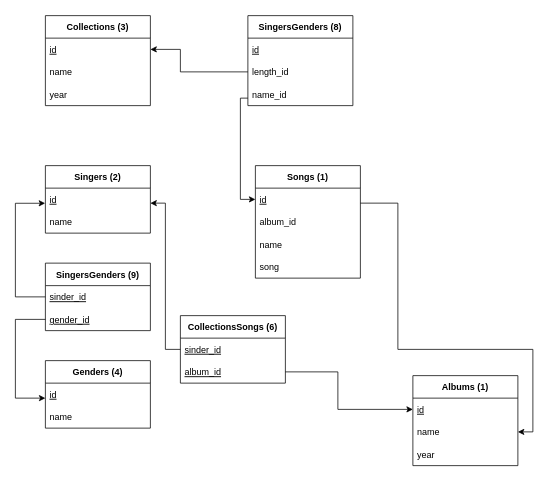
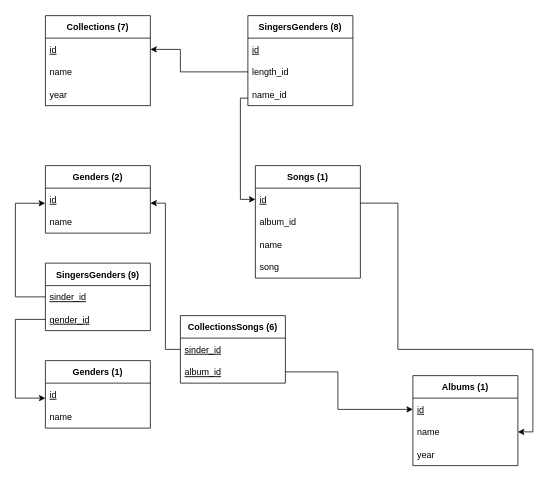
  <mxCell id="0" />
  <mxCell id="1" parent="0" />
  <mxCell id="2" value="Albums (1)" style="swimlane;fontStyle=1;childLayout=stackLayout;horizontal=1;startSize=30;horizontalStack=0;resizeParent=1;resizeParentMax=0;resizeLast=0;collapsible=1;marginBottom=0;" parent="1" vertex="1"><mxGeometry x="550" y="500" width="140" height="120" as="geometry"><mxRectangle x="340" y="240" width="80" height="30" as="alternateBounds" /></mxGeometry></mxCell>
  <mxCell id="3" value="id" style="text;strokeColor=none;fillColor=none;align=left;verticalAlign=middle;spacingLeft=4;spacingRight=4;overflow=hidden;points=[[0,0.5],[1,0.5]];portConstraint=eastwest;rotatable=0;fontStyle=4" parent="2" vertex="1"><mxGeometry y="30" width="140" height="30" as="geometry" /></mxCell>
  <mxCell id="4" value="name" style="text;strokeColor=none;fillColor=none;align=left;verticalAlign=middle;spacingLeft=4;spacingRight=4;overflow=hidden;points=[[0,0.5],[1,0.5]];portConstraint=eastwest;rotatable=0;" parent="2" vertex="1"><mxGeometry y="60" width="140" height="30" as="geometry" /></mxCell>
  <mxCell id="5" value="year" style="text;strokeColor=none;fillColor=none;align=left;verticalAlign=middle;spacingLeft=4;spacingRight=4;overflow=hidden;points=[[0,0.5],[1,0.5]];portConstraint=eastwest;rotatable=0;" parent="2" vertex="1"><mxGeometry y="90" width="140" height="30" as="geometry" /></mxCell>
- <mxCell id="6" value="Singers (2)" style="swimlane;fontStyle=1;childLayout=stackLayout;horizontal=1;startSize=30;horizontalStack=0;resizeParent=1;resizeParentMax=0;resizeLast=0;collapsible=1;marginBottom=0;" parent="1" vertex="1"><mxGeometry x="60" y="220" width="140" height="90" as="geometry" /></mxCell>
+ <mxCell id="6" value="Genders (2)" style="swimlane;fontStyle=1;childLayout=stackLayout;horizontal=1;startSize=30;horizontalStack=0;resizeParent=1;resizeParentMax=0;resizeLast=0;collapsible=1;marginBottom=0;" parent="1" vertex="1"><mxGeometry x="60" y="220" width="140" height="90" as="geometry" /></mxCell>
  <mxCell id="7" value="id" style="text;strokeColor=none;fillColor=none;align=left;verticalAlign=middle;spacingLeft=4;spacingRight=4;overflow=hidden;points=[[0,0.5],[1,0.5]];portConstraint=eastwest;rotatable=0;fontStyle=4" parent="6" vertex="1"><mxGeometry y="30" width="140" height="30" as="geometry" /></mxCell>
  <mxCell id="8" value="name" style="text;align=left;verticalAlign=middle;spacingLeft=4;spacingRight=4;overflow=hidden;points=[[0,0.5],[1,0.5]];portConstraint=eastwest;rotatable=0;" parent="6" vertex="1"><mxGeometry y="60" width="140" height="30" as="geometry" /></mxCell>
  <mxCell id="9" value="Songs (1)" style="swimlane;fontStyle=1;childLayout=stackLayout;horizontal=1;startSize=30;horizontalStack=0;resizeParent=1;resizeParentMax=0;resizeLast=0;collapsible=1;marginBottom=0;" parent="1" vertex="1"><mxGeometry x="340" y="220" width="140" height="150" as="geometry"><mxRectangle x="340" y="240" width="80" height="30" as="alternateBounds" /></mxGeometry></mxCell>
  <mxCell id="10" value="id" style="text;strokeColor=none;fillColor=none;align=left;verticalAlign=middle;spacingLeft=4;spacingRight=4;overflow=hidden;points=[[0,0.5],[1,0.5]];portConstraint=eastwest;rotatable=0;opacity=0;fontStyle=4" parent="9" vertex="1"><mxGeometry y="30" width="140" height="30" as="geometry" /></mxCell>
  <mxCell id="11" value="album_id" style="text;strokeColor=none;fillColor=none;align=left;verticalAlign=middle;spacingLeft=4;spacingRight=4;overflow=hidden;points=[[0,0.5],[1,0.5]];portConstraint=eastwest;rotatable=0;opacity=0;" parent="9" vertex="1"><mxGeometry y="60" width="140" height="30" as="geometry" /></mxCell>
  <mxCell id="12" value="name" style="text;strokeColor=none;fillColor=none;align=left;verticalAlign=middle;spacingLeft=4;spacingRight=4;overflow=hidden;points=[[0,0.5],[1,0.5]];portConstraint=eastwest;rotatable=0;" parent="9" vertex="1"><mxGeometry y="90" width="140" height="30" as="geometry" /></mxCell>
  <mxCell id="13" value="song" style="text;strokeColor=none;fillColor=#FFFFFF;align=left;verticalAlign=middle;spacingLeft=4;spacingRight=4;overflow=hidden;points=[[0,0.5],[1,0.5]];portConstraint=eastwest;rotatable=0;opacity=0;" parent="9" vertex="1"><mxGeometry y="120" width="140" height="30" as="geometry" /></mxCell>
- <mxCell id="14" value="Genders (4)" style="swimlane;fontStyle=1;childLayout=stackLayout;horizontal=1;startSize=30;horizontalStack=0;resizeParent=1;resizeParentMax=0;resizeLast=0;collapsible=1;marginBottom=0;" parent="1" vertex="1"><mxGeometry x="60" y="480" width="140" height="90" as="geometry" /></mxCell>
+ <mxCell id="14" value="Genders (1)" style="swimlane;fontStyle=1;childLayout=stackLayout;horizontal=1;startSize=30;horizontalStack=0;resizeParent=1;resizeParentMax=0;resizeLast=0;collapsible=1;marginBottom=0;" parent="1" vertex="1"><mxGeometry x="60" y="480" width="140" height="90" as="geometry" /></mxCell>
  <mxCell id="15" value="id" style="text;strokeColor=none;fillColor=none;align=left;verticalAlign=middle;spacingLeft=4;spacingRight=4;overflow=hidden;points=[[0,0.5],[1,0.5]];portConstraint=eastwest;rotatable=0;fontStyle=4" parent="14" vertex="1"><mxGeometry y="30" width="140" height="30" as="geometry" /></mxCell>
  <mxCell id="16" value="name" style="text;align=left;verticalAlign=middle;spacingLeft=4;spacingRight=4;overflow=hidden;points=[[0,0.5],[1,0.5]];portConstraint=eastwest;rotatable=0;" parent="14" vertex="1"><mxGeometry y="60" width="140" height="30" as="geometry" /></mxCell>
  <mxCell id="17" value="SingersGenders (9)" style="swimlane;fontStyle=1;childLayout=stackLayout;horizontal=1;startSize=30;horizontalStack=0;resizeParent=1;resizeParentMax=0;resizeLast=0;collapsible=1;marginBottom=0;" parent="1" vertex="1"><mxGeometry x="60" y="350" width="140" height="90" as="geometry" /></mxCell>
  <mxCell id="18" value="sinder_id" style="text;strokeColor=none;fillColor=none;align=left;verticalAlign=middle;spacingLeft=4;spacingRight=4;overflow=hidden;points=[[0,0.5],[1,0.5]];portConstraint=eastwest;rotatable=0;fontStyle=4" parent="17" vertex="1"><mxGeometry y="30" width="140" height="30" as="geometry" /></mxCell>
  <mxCell id="19" value="gender_id" style="text;align=left;verticalAlign=middle;spacingLeft=4;spacingRight=4;overflow=hidden;points=[[0,0.5],[1,0.5]];portConstraint=eastwest;rotatable=0;fontStyle=4" parent="17" vertex="1"><mxGeometry y="60" width="140" height="30" as="geometry" /></mxCell>
  <mxCell id="20" style="edgeStyle=orthogonalEdgeStyle;rounded=0;orthogonalLoop=1;jettySize=auto;html=1;entryX=0;entryY=0.5;entryDx=0;entryDy=0;exitX=0;exitY=0.5;exitDx=0;exitDy=0;" parent="17" source="19" edge="1"><mxGeometry relative="1" as="geometry"><mxPoint x="-120" y="150" as="sourcePoint" /><mxPoint y="180" as="targetPoint" /><Array as="points"><mxPoint x="-40" y="75" /><mxPoint x="-40" y="180" /></Array></mxGeometry></mxCell>
  <mxCell id="21" value="CollectionsSongs (6)" style="swimlane;fontStyle=1;childLayout=stackLayout;horizontal=1;startSize=30;horizontalStack=0;resizeParent=1;resizeParentMax=0;resizeLast=0;collapsible=1;marginBottom=0;" parent="1" vertex="1"><mxGeometry x="240" y="420" width="140" height="90" as="geometry" /></mxCell>
  <mxCell id="22" value="sinder_id" style="text;strokeColor=none;fillColor=none;align=left;verticalAlign=middle;spacingLeft=4;spacingRight=4;overflow=hidden;points=[[0,0.5],[1,0.5]];portConstraint=eastwest;rotatable=0;fontStyle=4" parent="21" vertex="1"><mxGeometry y="30" width="140" height="30" as="geometry" /></mxCell>
  <mxCell id="23" value="album_id" style="text;align=left;verticalAlign=middle;spacingLeft=4;spacingRight=4;overflow=hidden;points=[[0,0.5],[1,0.5]];portConstraint=eastwest;rotatable=0;fontStyle=4" parent="21" vertex="1"><mxGeometry y="60" width="140" height="30" as="geometry" /></mxCell>
  <mxCell id="24" style="edgeStyle=orthogonalEdgeStyle;rounded=0;orthogonalLoop=1;jettySize=auto;html=1;" parent="1" source="21" edge="1"><mxGeometry relative="1" as="geometry"><mxPoint x="200" y="270" as="targetPoint" /><Array as="points"><mxPoint x="220" y="465" /><mxPoint x="220" y="270" /></Array></mxGeometry></mxCell>
- <mxCell id="25" value="Collections (3)" style="swimlane;fontStyle=1;childLayout=stackLayout;horizontal=1;startSize=30;horizontalStack=0;resizeParent=1;resizeParentMax=0;resizeLast=0;collapsible=1;marginBottom=0;" parent="1" vertex="1"><mxGeometry x="60" y="20" width="140" height="120" as="geometry"><mxRectangle x="340" y="240" width="80" height="30" as="alternateBounds" /></mxGeometry></mxCell>
+ <mxCell id="25" value="Collections (7)" style="swimlane;fontStyle=1;childLayout=stackLayout;horizontal=1;startSize=30;horizontalStack=0;resizeParent=1;resizeParentMax=0;resizeLast=0;collapsible=1;marginBottom=0;" parent="1" vertex="1"><mxGeometry x="60" y="20" width="140" height="120" as="geometry"><mxRectangle x="340" y="240" width="80" height="30" as="alternateBounds" /></mxGeometry></mxCell>
  <mxCell id="26" value="id" style="text;strokeColor=none;fillColor=none;align=left;verticalAlign=middle;spacingLeft=4;spacingRight=4;overflow=hidden;points=[[0,0.5],[1,0.5]];portConstraint=eastwest;rotatable=0;opacity=0;fontStyle=4" parent="25" vertex="1"><mxGeometry y="30" width="140" height="30" as="geometry" /></mxCell>
  <mxCell id="27" value="name" style="text;strokeColor=none;fillColor=none;align=left;verticalAlign=middle;spacingLeft=4;spacingRight=4;overflow=hidden;points=[[0,0.5],[1,0.5]];portConstraint=eastwest;rotatable=0;" parent="25" vertex="1"><mxGeometry y="60" width="140" height="30" as="geometry" /></mxCell>
  <mxCell id="28" value="year" style="text;strokeColor=none;fillColor=#FFFFFF;align=left;verticalAlign=middle;spacingLeft=4;spacingRight=4;overflow=hidden;points=[[0,0.5],[1,0.5]];portConstraint=eastwest;rotatable=0;opacity=0;" parent="25" vertex="1"><mxGeometry y="90" width="140" height="30" as="geometry" /></mxCell>
  <mxCell id="29" style="edgeStyle=orthogonalEdgeStyle;rounded=0;orthogonalLoop=1;jettySize=auto;html=1;entryX=-0.002;entryY=0.673;entryDx=0;entryDy=0;exitX=0;exitY=0.5;exitDx=0;exitDy=0;entryPerimeter=0;" parent="1" source="18" target="7" edge="1"><mxGeometry relative="1" as="geometry"><mxPoint x="40" y="375" as="sourcePoint" /><mxPoint x="40" y="270" as="targetPoint" /><Array as="points"><mxPoint x="20" y="395" /><mxPoint x="20" y="270" /></Array></mxGeometry></mxCell>
  <mxCell id="30" style="edgeStyle=orthogonalEdgeStyle;rounded=0;orthogonalLoop=1;jettySize=auto;html=1;exitX=1;exitY=0.5;exitDx=0;exitDy=0;entryX=0;entryY=0.5;entryDx=0;entryDy=0;" parent="1" source="23" target="3" edge="1"><mxGeometry relative="1" as="geometry"><mxPoint x="350" y="570" as="sourcePoint" /><Array as="points"><mxPoint x="450" y="495" /><mxPoint x="450" y="545" /></Array></mxGeometry></mxCell>
  <mxCell id="31" style="edgeStyle=orthogonalEdgeStyle;rounded=0;orthogonalLoop=1;jettySize=auto;html=1;entryX=0;entryY=0.5;entryDx=0;entryDy=0;" parent="1" source="32" target="10" edge="1"><mxGeometry relative="1" as="geometry"><Array as="points"><mxPoint x="320" y="130" /><mxPoint x="320" y="265" /></Array></mxGeometry></mxCell>
  <mxCell id="32" value="SingersGenders (8)" style="swimlane;fontStyle=1;childLayout=stackLayout;horizontal=1;startSize=30;horizontalStack=0;resizeParent=1;resizeParentMax=0;resizeLast=0;collapsible=1;marginBottom=0;" parent="1" vertex="1"><mxGeometry x="330" y="20" width="140" height="120" as="geometry" /></mxCell>
  <mxCell id="33" value="id" style="text;strokeColor=none;fillColor=none;align=left;verticalAlign=middle;spacingLeft=4;spacingRight=4;overflow=hidden;points=[[0,0.5],[1,0.5]];portConstraint=eastwest;rotatable=0;fontStyle=4" parent="32" vertex="1"><mxGeometry y="30" width="140" height="30" as="geometry" /></mxCell>
  <mxCell id="34" value="length_id" style="text;align=left;verticalAlign=middle;spacingLeft=4;spacingRight=4;overflow=hidden;points=[[0,0.5],[1,0.5]];portConstraint=eastwest;rotatable=0;fontStyle=0" parent="32" vertex="1"><mxGeometry y="60" width="140" height="30" as="geometry" /></mxCell>
  <mxCell id="35" value="name_id" style="text;strokeColor=none;fillColor=none;align=left;verticalAlign=middle;spacingLeft=4;spacingRight=4;overflow=hidden;points=[[0,0.5],[1,0.5]];portConstraint=eastwest;rotatable=0;fontStyle=0" parent="32" vertex="1"><mxGeometry y="90" width="140" height="30" as="geometry" /></mxCell>
  <mxCell id="36" style="edgeStyle=orthogonalEdgeStyle;rounded=0;orthogonalLoop=1;jettySize=auto;html=1;exitX=0;exitY=0.5;exitDx=0;exitDy=0;entryX=1;entryY=0.5;entryDx=0;entryDy=0;" parent="1" source="34" target="26" edge="1"><mxGeometry relative="1" as="geometry"><mxPoint x="210" y="170" as="sourcePoint" /><mxPoint x="240" y="60" as="targetPoint" /><Array as="points"><mxPoint x="240" y="95" /><mxPoint x="240" y="65" /></Array></mxGeometry></mxCell>
  <mxCell id="37" style="edgeStyle=orthogonalEdgeStyle;rounded=0;orthogonalLoop=1;jettySize=auto;html=1;" parent="1" source="9" edge="1"><mxGeometry relative="1" as="geometry"><Array as="points"><mxPoint x="530" y="270" /><mxPoint x="530" y="465" /><mxPoint x="710" y="465" /><mxPoint x="710" y="575" /></Array><mxPoint x="690" y="575" as="targetPoint" /></mxGeometry></mxCell>
